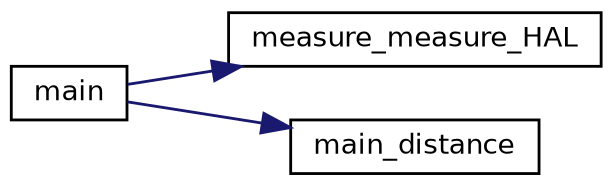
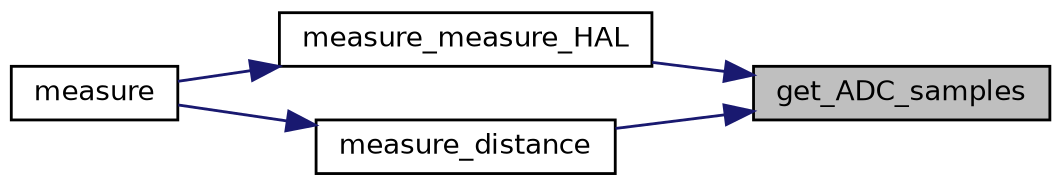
  digraph {
    rankdir=RL
    node [color=black fillcolor=white fontname=Helvetica fontsize=10 shape=record style=filled]
    edge [color=midnightblue dir=back fontname=Helvetica fontsize=10 labelfontname=Helvetica labelfontsize=10 style=solid]
+   n1 [fillcolor=grey75 fontcolor=black height=0.2 label=get_ADC_samples width=0.4]
    n2 [height=0.2 label=measure_measure_HAL width=0.4]
-   n3 [height=0.2 label=main_distance width=0.4]
-   n4 [height=0.2 label=main width=0.4]
+   n3 [height=0.2 label=measure_distance width=0.4]
+   n4 [height=0.2 label=measure width=0.4]
+   n1 -> n2
+   n1 -> n3
    n2 -> n4
    n3 -> n4
  }
